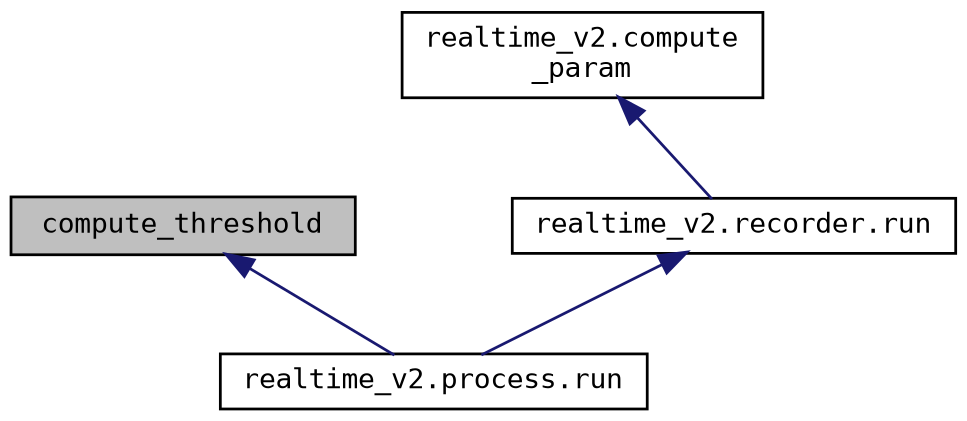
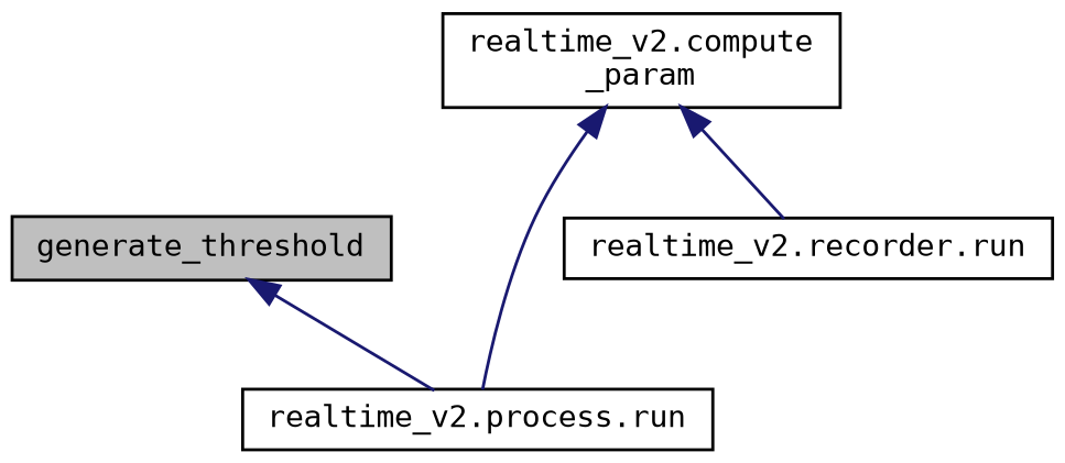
  digraph {
    fontname="DejaVu Sans Mono"
    rankdir=TB
    node [color=black fillcolor=white fontname="DejaVu Sans Mono" fontsize=10 shape=record style=filled]
    edge [color=midnightblue dir=back fontname="DejaVu Sans Mono" fontsize=10 labelfontname=Helvetica labelfontsize=10 style=solid]
-   n1 [fillcolor=grey75 fontcolor=black height=0.2 label=compute_threshold width=0.4]
+   n1 [fillcolor=grey75 fontcolor=black height=0.2 label=generate_threshold width=0.4]
    n2 [height=0.2 label="realtime_v2.process.run" width=0.4]
    n3 [height=0.2 label="realtime_v2.compute\l_param" width=0.4]
    n4 [height=0.2 label="realtime_v2.recorder.run" width=0.4]
    n1 -> n2
-   n4 -> n2
+   n3 -> n2
    n3 -> n4
  }
